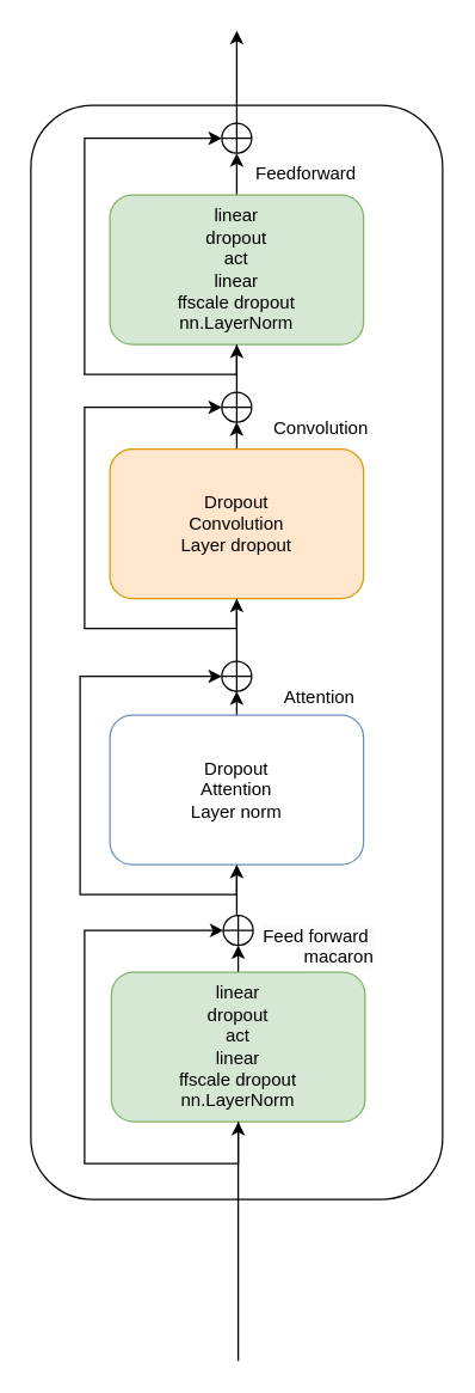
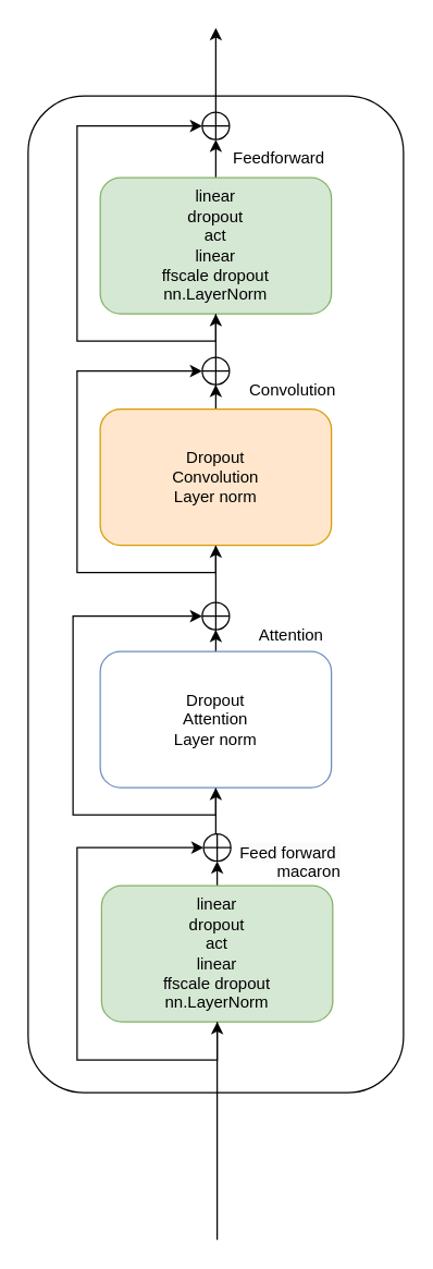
  <mxCell id="0" />
  <mxCell id="1" parent="0" />
  <mxCell id="2" style="edgeStyle=orthogonalEdgeStyle;rounded=0;orthogonalLoop=1;jettySize=auto;html=1;entryX=0.5;entryY=1;entryDx=0;entryDy=0;" edge="1" parent="1" source="3" target="6"><mxGeometry relative="1" as="geometry"><Array as="points"><mxPoint x="158" y="682" /></Array></mxGeometry></mxCell>
  <mxCell id="3" value="" style="rounded=1;whiteSpace=wrap;html=1;" vertex="1" parent="1"><mxGeometry x="20" y="70" width="276" height="732" as="geometry" /></mxCell>
  <mxCell id="4" style="edgeStyle=orthogonalEdgeStyle;rounded=0;orthogonalLoop=1;jettySize=auto;html=1;exitX=0.5;exitY=1;exitDx=0;exitDy=0;entryX=0;entryY=0.5;entryDx=0;entryDy=0;" edge="1" parent="1" source="6" target="20"><mxGeometry relative="1" as="geometry"><mxPoint x="140" y="454" as="targetPoint" /><Array as="points"><mxPoint x="158" y="598" /><mxPoint x="53" y="598" /><mxPoint x="53" y="452" /></Array></mxGeometry></mxCell>
  <mxCell id="5" value="" style="edgeStyle=orthogonalEdgeStyle;rounded=0;orthogonalLoop=1;jettySize=auto;html=1;" edge="1" parent="1" source="6" target="20"><mxGeometry relative="1" as="geometry" /></mxCell>
  <mxCell id="6" value="Dropout&lt;br&gt;Attention&lt;br&gt;Layer norm" style="rounded=1;whiteSpace=wrap;html=1;fillColor=#ffffff;strokeColor=#6c8ebf;" vertex="1" parent="1"><mxGeometry x="73" y="478" width="170" height="100" as="geometry" /></mxCell>
  <mxCell id="7" value="" style="edgeStyle=orthogonalEdgeStyle;rounded=0;orthogonalLoop=1;jettySize=auto;html=1;" edge="1" parent="1" source="9" target="22"><mxGeometry relative="1" as="geometry" /></mxCell>
  <mxCell id="8" style="edgeStyle=orthogonalEdgeStyle;rounded=0;orthogonalLoop=1;jettySize=auto;html=1;exitX=0.5;exitY=1;exitDx=0;exitDy=0;entryX=0.5;entryY=1;entryDx=0;entryDy=0;" edge="1" parent="1" source="9" target="22"><mxGeometry relative="1" as="geometry"><Array as="points"><mxPoint x="158" y="420" /><mxPoint x="56" y="420" /><mxPoint x="56" y="272" /></Array></mxGeometry></mxCell>
- <mxCell id="9" value="Dropout&lt;br style=&quot;border-color: var(--border-color);&quot;&gt;Convolution&lt;br style=&quot;border-color: var(--border-color);&quot;&gt;Layer dropout" style="rounded=1;whiteSpace=wrap;html=1;fillColor=#ffe6cc;strokeColor=#d79b00;" vertex="1" parent="1"><mxGeometry x="73" y="300" width="170" height="100" as="geometry" /></mxCell>
+ <mxCell id="9" value="Dropout&lt;br style=&quot;border-color: var(--border-color);&quot;&gt;Convolution&lt;br style=&quot;border-color: var(--border-color);&quot;&gt;Layer norm" style="rounded=1;whiteSpace=wrap;html=1;fillColor=#ffe6cc;strokeColor=#d79b00;" vertex="1" parent="1"><mxGeometry x="73" y="300" width="170" height="100" as="geometry" /></mxCell>
  <mxCell id="10" style="edgeStyle=orthogonalEdgeStyle;rounded=0;orthogonalLoop=1;jettySize=auto;html=1;exitX=0.5;exitY=0;exitDx=0;exitDy=0;entryX=0.5;entryY=1;entryDx=0;entryDy=0;" edge="1" parent="1" source="11" target="17"><mxGeometry relative="1" as="geometry" /></mxCell>
  <mxCell id="11" value="&lt;br&gt;linear&lt;br&gt;dropout&lt;br&gt;act&lt;br&gt;linear&lt;br&gt;ffscale dropout&lt;br&gt;nn.LayerNorm&lt;br&gt;&lt;div&gt;&lt;br&gt;&lt;/div&gt;" style="rounded=1;whiteSpace=wrap;html=1;fillColor=#d5e8d4;strokeColor=#82b366;" vertex="1" parent="1"><mxGeometry x="74" y="650" width="170" height="100" as="geometry" /></mxCell>
  <mxCell id="12" value="" style="edgeStyle=orthogonalEdgeStyle;rounded=0;orthogonalLoop=1;jettySize=auto;html=1;" edge="1" parent="1" source="13" target="25"><mxGeometry relative="1" as="geometry" /></mxCell>
  <mxCell id="13" value="&lt;br style=&quot;border-color: var(--border-color);&quot;&gt;linear&lt;br style=&quot;border-color: var(--border-color);&quot;&gt;dropout&lt;br style=&quot;border-color: var(--border-color);&quot;&gt;act&lt;br style=&quot;border-color: var(--border-color);&quot;&gt;linear&lt;br style=&quot;border-color: var(--border-color);&quot;&gt;ffscale dropout&lt;br style=&quot;border-color: var(--border-color);&quot;&gt;nn.LayerNorm&lt;div&gt;&lt;br/&gt;&lt;/div&gt;" style="rounded=1;whiteSpace=wrap;html=1;fillColor=#d5e8d4;strokeColor=#82b366;" vertex="1" parent="1"><mxGeometry x="73" y="130" width="170" height="100" as="geometry" /></mxCell>
  <mxCell id="14" value="" style="endArrow=classic;html=1;rounded=0;entryX=0.5;entryY=1;entryDx=0;entryDy=0;" edge="1" parent="1" target="11"><mxGeometry width="50" height="50" relative="1" as="geometry"><mxPoint x="159" y="910" as="sourcePoint" /><mxPoint x="310" y="526" as="targetPoint" /><Array as="points" /></mxGeometry></mxCell>
  <mxCell id="15" value="" style="endArrow=classic;html=1;rounded=0;exitX=0.5;exitY=1;exitDx=0;exitDy=0;entryX=0;entryY=0.5;entryDx=0;entryDy=0;" edge="1" parent="1" source="11" target="17"><mxGeometry width="50" height="50" relative="1" as="geometry"><mxPoint x="260" y="588" as="sourcePoint" /><mxPoint x="320" y="538" as="targetPoint" /><Array as="points"><mxPoint x="159" y="778" /><mxPoint x="56" y="778" /><mxPoint x="56" y="622" /></Array></mxGeometry></mxCell>
  <mxCell id="16" style="edgeStyle=orthogonalEdgeStyle;rounded=0;orthogonalLoop=1;jettySize=auto;html=1;exitX=0.5;exitY=0;exitDx=0;exitDy=0;entryX=0.5;entryY=1;entryDx=0;entryDy=0;" edge="1" parent="1" source="17" target="6"><mxGeometry relative="1" as="geometry" /></mxCell>
  <mxCell id="17" value="" style="shape=orEllipse;perimeter=ellipsePerimeter;whiteSpace=wrap;html=1;backgroundOutline=1;" vertex="1" parent="1"><mxGeometry x="149" y="612" width="20" height="20" as="geometry" /></mxCell>
  <mxCell id="18" value="&lt;span style=&quot;caret-color: rgb(0, 0, 0); color: rgb(0, 0, 0); font-family: Helvetica; font-size: 12px; font-style: normal; font-variant-caps: normal; font-weight: 400; letter-spacing: normal; text-indent: 0px; text-transform: none; word-spacing: 0px; -webkit-text-stroke-width: 0px; background-color: rgb(251, 251, 251); text-decoration: none; float: none; display: inline !important;&quot;&gt;Feed forward&amp;nbsp;&lt;/span&gt;&lt;br style=&quot;border-color: var(--border-color); caret-color: rgb(0, 0, 0); color: rgb(0, 0, 0); font-family: Helvetica; font-size: 12px; font-style: normal; font-variant-caps: normal; font-weight: 400; letter-spacing: normal; text-indent: 0px; text-transform: none; word-spacing: 0px; -webkit-text-stroke-width: 0px; text-decoration: none;&quot;&gt;&lt;span style=&quot;caret-color: rgb(0, 0, 0); color: rgb(0, 0, 0); font-family: Helvetica; font-size: 12px; font-style: normal; font-variant-caps: normal; font-weight: 400; letter-spacing: normal; text-indent: 0px; text-transform: none; word-spacing: 0px; -webkit-text-stroke-width: 0px; background-color: rgb(251, 251, 251); text-decoration: none; float: none; display: inline !important;&quot;&gt;macaron&lt;/span&gt;" style="text;whiteSpace=wrap;html=1;rotation=0;align=right;" vertex="1" parent="1"><mxGeometry x="168" y="612" width="84" height="32" as="geometry" /></mxCell>
  <mxCell id="19" value="" style="edgeStyle=orthogonalEdgeStyle;rounded=0;orthogonalLoop=1;jettySize=auto;html=1;" edge="1" parent="1" source="20" target="9"><mxGeometry relative="1" as="geometry" /></mxCell>
  <mxCell id="20" value="" style="shape=orEllipse;perimeter=ellipsePerimeter;whiteSpace=wrap;html=1;backgroundOutline=1;" vertex="1" parent="1"><mxGeometry x="148" y="442" width="20" height="20" as="geometry" /></mxCell>
  <mxCell id="21" value="" style="edgeStyle=orthogonalEdgeStyle;rounded=0;orthogonalLoop=1;jettySize=auto;html=1;" edge="1" parent="1" source="22" target="13"><mxGeometry relative="1" as="geometry" /></mxCell>
  <mxCell id="22" value="" style="shape=orEllipse;perimeter=ellipsePerimeter;whiteSpace=wrap;html=1;backgroundOutline=1;direction=south;" vertex="1" parent="1"><mxGeometry x="148" y="262" width="20" height="20" as="geometry" /></mxCell>
  <mxCell id="23" value="" style="edgeStyle=orthogonalEdgeStyle;rounded=0;orthogonalLoop=1;jettySize=auto;html=1;exitX=0.5;exitY=1;exitDx=0;exitDy=0;entryX=0.5;entryY=1;entryDx=0;entryDy=0;" edge="1" parent="1" source="13" target="25"><mxGeometry relative="1" as="geometry"><mxPoint x="158" y="230" as="sourcePoint" /><mxPoint x="188" y="22" as="targetPoint" /><Array as="points"><mxPoint x="158" y="250" /><mxPoint x="56" y="250" /><mxPoint x="56" y="92" /></Array></mxGeometry></mxCell>
  <mxCell id="24" style="edgeStyle=orthogonalEdgeStyle;rounded=0;orthogonalLoop=1;jettySize=auto;html=1;exitX=0;exitY=0.5;exitDx=0;exitDy=0;" edge="1" parent="1" source="25"><mxGeometry relative="1" as="geometry"><mxPoint x="158" y="20" as="targetPoint" /></mxGeometry></mxCell>
  <mxCell id="25" value="" style="shape=orEllipse;perimeter=ellipsePerimeter;whiteSpace=wrap;html=1;backgroundOutline=1;direction=south;" vertex="1" parent="1"><mxGeometry x="148" y="82" width="20" height="20" as="geometry" /></mxCell>
  <mxCell id="26" value="&lt;div style=&quot;text-align: center;&quot;&gt;Attention&lt;/div&gt;" style="text;whiteSpace=wrap;html=1;rotation=0;" vertex="1" parent="1"><mxGeometry x="188" y="452" width="48" height="24" as="geometry" /></mxCell>
  <mxCell id="27" value="&lt;div style=&quot;text-align: center;&quot;&gt;Convolution&lt;/div&gt;" style="text;whiteSpace=wrap;html=1;rotation=0;" vertex="1" parent="1"><mxGeometry x="181" y="272" width="79" height="24" as="geometry" /></mxCell>
  <mxCell id="28" value="&lt;div style=&quot;text-align: center;&quot;&gt;Feedforward&lt;/div&gt;&lt;div style=&quot;text-align: center;&quot;&gt;&lt;br&gt;&lt;/div&gt;" style="text;whiteSpace=wrap;html=1;rotation=0;" vertex="1" parent="1"><mxGeometry x="169" y="102" width="79" height="26" as="geometry" /></mxCell>
